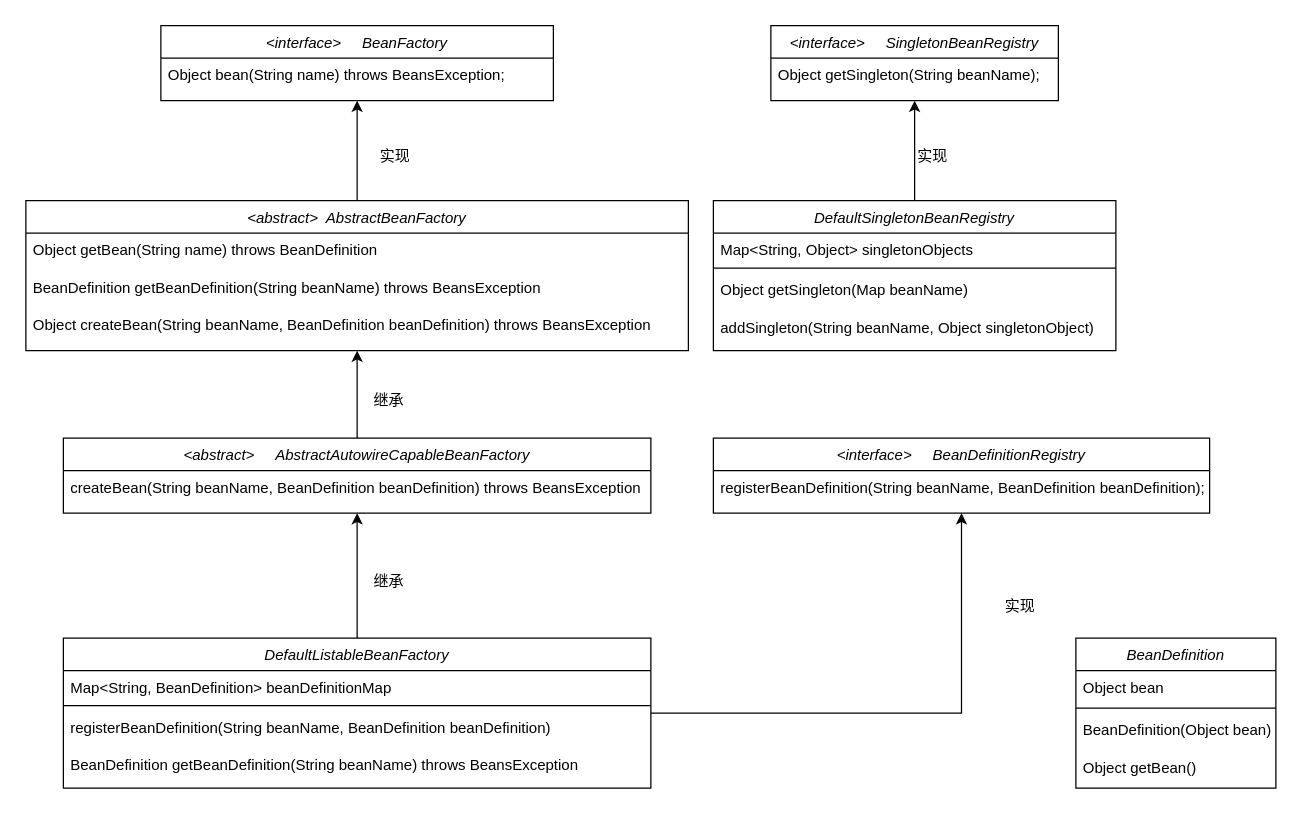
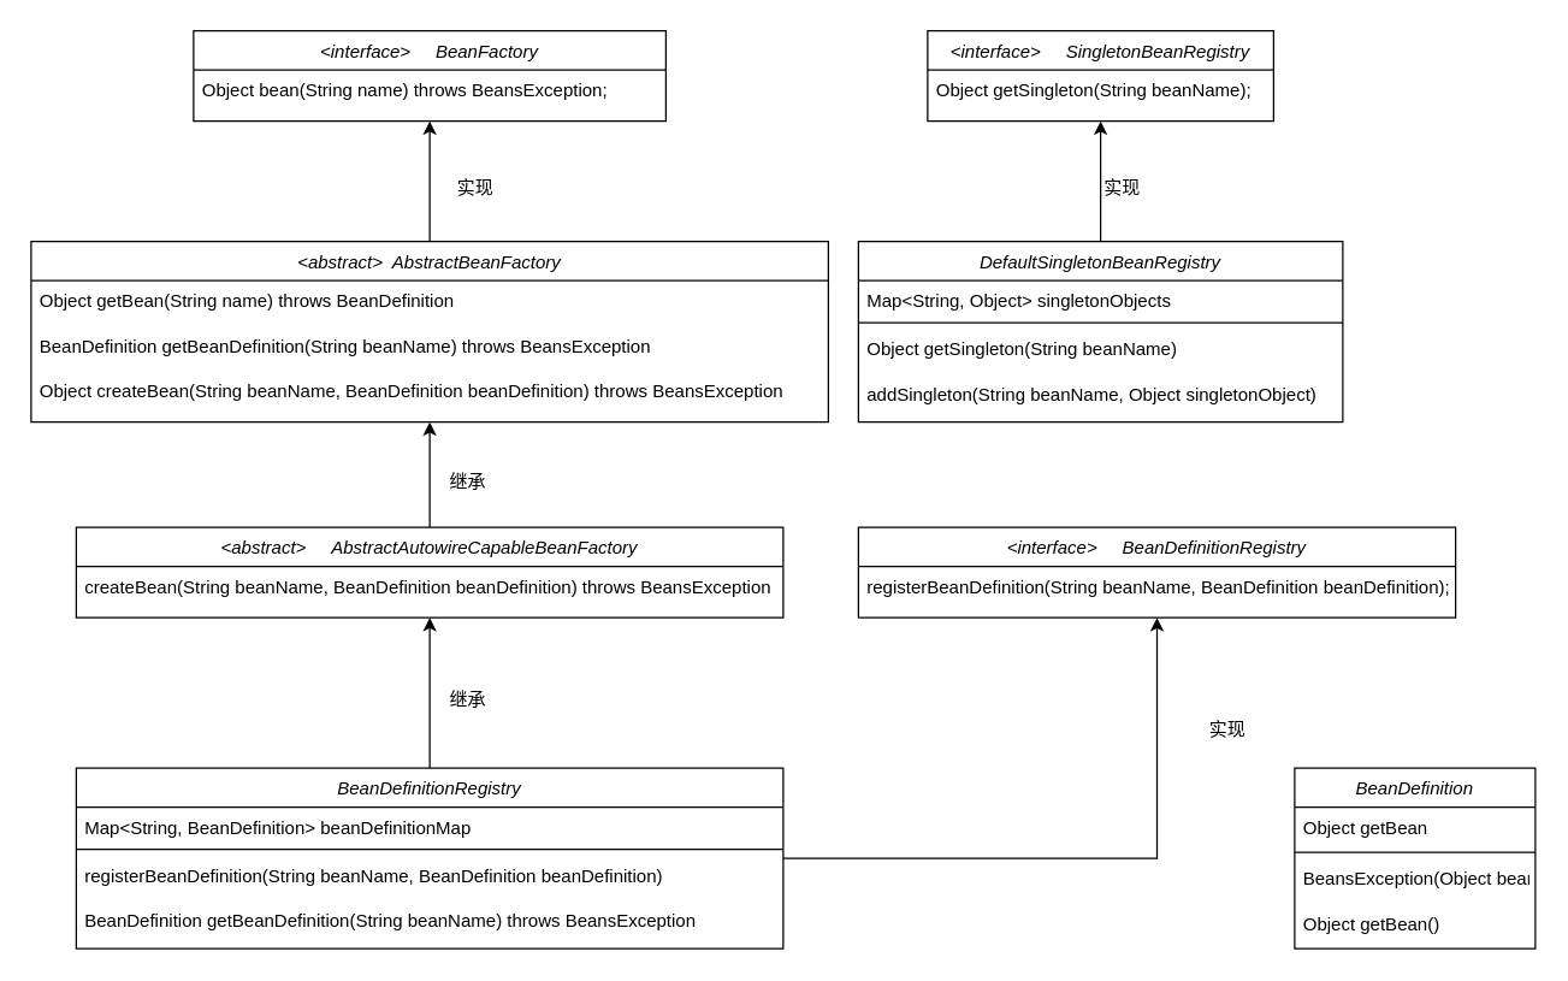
  <mxCell id="0" />
  <mxCell id="1" parent="0" />
  <mxCell id="2" value="BeanDefinition" style="swimlane;fontStyle=2;align=center;verticalAlign=top;childLayout=stackLayout;horizontal=1;startSize=26;horizontalStack=0;resizeParent=1;resizeLast=0;collapsible=1;marginBottom=0;rounded=0;shadow=0;strokeWidth=1;" parent="1" vertex="1"><mxGeometry x="860" y="510" width="160" height="120" as="geometry"><mxRectangle x="230" y="140" width="160" height="26" as="alternateBounds" /></mxGeometry></mxCell>
- <mxCell id="3" value="Object bean" style="text;align=left;verticalAlign=top;spacingLeft=4;spacingRight=4;overflow=hidden;rotatable=0;points=[[0,0.5],[1,0.5]];portConstraint=eastwest;" parent="2" vertex="1"><mxGeometry y="26" width="160" height="26" as="geometry" /></mxCell>
+ <mxCell id="3" value="Object getBean" style="text;align=left;verticalAlign=top;spacingLeft=4;spacingRight=4;overflow=hidden;rotatable=0;points=[[0,0.5],[1,0.5]];portConstraint=eastwest;" parent="2" vertex="1"><mxGeometry y="26" width="160" height="26" as="geometry" /></mxCell>
  <mxCell id="4" value="" style="line;html=1;strokeWidth=1;align=left;verticalAlign=middle;spacingTop=-1;spacingLeft=3;spacingRight=3;rotatable=0;labelPosition=right;points=[];portConstraint=eastwest;" parent="2" vertex="1"><mxGeometry y="52" width="160" height="8" as="geometry" /></mxCell>
- <mxCell id="5" value="BeanDefinition(Object bean) " style="text;align=left;verticalAlign=top;spacingLeft=4;spacingRight=4;overflow=hidden;rotatable=0;points=[[0,0.5],[1,0.5]];portConstraint=eastwest;" parent="2" vertex="1"><mxGeometry y="60" width="160" height="30" as="geometry" /></mxCell>
+ <mxCell id="5" value="BeansException(Object bean) " style="text;align=left;verticalAlign=top;spacingLeft=4;spacingRight=4;overflow=hidden;rotatable=0;points=[[0,0.5],[1,0.5]];portConstraint=eastwest;" parent="2" vertex="1"><mxGeometry y="60" width="160" height="30" as="geometry" /></mxCell>
  <mxCell id="6" value="Object getBean()" style="text;align=left;verticalAlign=top;spacingLeft=4;spacingRight=4;overflow=hidden;rotatable=0;points=[[0,0.5],[1,0.5]];portConstraint=eastwest;" parent="2" vertex="1"><mxGeometry y="90" width="160" height="30" as="geometry" /></mxCell>
  <mxCell id="7" value="&lt;interface&gt;     BeanFactory" style="swimlane;fontStyle=2;align=center;verticalAlign=top;childLayout=stackLayout;horizontal=1;startSize=26;horizontalStack=0;resizeParent=1;resizeLast=0;collapsible=1;marginBottom=0;rounded=0;shadow=0;strokeWidth=1;" parent="1" vertex="1"><mxGeometry x="128" y="20" width="314" height="60" as="geometry"><mxRectangle x="170" y="360" width="160" height="26" as="alternateBounds" /></mxGeometry></mxCell>
  <mxCell id="8" value="Object bean(String name) throws BeansException;" style="text;align=left;verticalAlign=top;spacingLeft=4;spacingRight=4;overflow=hidden;rotatable=0;points=[[0,0.5],[1,0.5]];portConstraint=eastwest;" parent="7" vertex="1"><mxGeometry y="26" width="314" height="30" as="geometry" /></mxCell>
  <mxCell id="9" value="&lt;interface&gt;     BeanDefinitionRegistry" style="swimlane;fontStyle=2;align=center;verticalAlign=top;childLayout=stackLayout;horizontal=1;startSize=26;horizontalStack=0;resizeParent=1;resizeLast=0;collapsible=1;marginBottom=0;rounded=0;shadow=0;strokeWidth=1;" vertex="1" parent="1"><mxGeometry x="570" y="350" width="397" height="60" as="geometry"><mxRectangle x="230" y="140" width="160" height="26" as="alternateBounds" /></mxGeometry></mxCell>
  <mxCell id="10" value="registerBeanDefinition(String beanName, BeanDefinition beanDefinition);" style="text;align=left;verticalAlign=top;spacingLeft=4;spacingRight=4;overflow=hidden;rotatable=0;points=[[0,0.5],[1,0.5]];portConstraint=eastwest;" vertex="1" parent="9"><mxGeometry y="26" width="397" height="24" as="geometry" /></mxCell>
  <mxCell id="11" value="&lt;interface&gt;     SingletonBeanRegistry" style="swimlane;fontStyle=2;align=center;verticalAlign=top;childLayout=stackLayout;horizontal=1;startSize=26;horizontalStack=0;resizeParent=1;resizeLast=0;collapsible=1;marginBottom=0;rounded=0;shadow=0;strokeWidth=1;" vertex="1" parent="1"><mxGeometry x="616" y="20" width="230" height="60" as="geometry"><mxRectangle x="230" y="140" width="160" height="26" as="alternateBounds" /></mxGeometry></mxCell>
  <mxCell id="12" value="Object getSingleton(String beanName);" style="text;align=left;verticalAlign=top;spacingLeft=4;spacingRight=4;overflow=hidden;rotatable=0;points=[[0,0.5],[1,0.5]];portConstraint=eastwest;" vertex="1" parent="11"><mxGeometry y="26" width="230" height="24" as="geometry" /></mxCell>
  <mxCell id="13" style="edgeStyle=orthogonalEdgeStyle;rounded=0;orthogonalLoop=1;jettySize=auto;html=1;" edge="1" parent="1" source="14" target="11"><mxGeometry relative="1" as="geometry"><mxPoint x="731" y="-30" as="targetPoint" /></mxGeometry></mxCell>
  <mxCell id="14" value="DefaultSingletonBeanRegistry" style="swimlane;fontStyle=2;align=center;verticalAlign=top;childLayout=stackLayout;horizontal=1;startSize=26;horizontalStack=0;resizeParent=1;resizeLast=0;collapsible=1;marginBottom=0;rounded=0;shadow=0;strokeWidth=1;" vertex="1" parent="1"><mxGeometry x="570" y="160" width="322" height="120" as="geometry"><mxRectangle x="230" y="140" width="160" height="26" as="alternateBounds" /></mxGeometry></mxCell>
  <mxCell id="15" value="Map&lt;String, Object&gt; singletonObjects" style="text;align=left;verticalAlign=top;spacingLeft=4;spacingRight=4;overflow=hidden;rotatable=0;points=[[0,0.5],[1,0.5]];portConstraint=eastwest;" vertex="1" parent="14"><mxGeometry y="26" width="322" height="24" as="geometry" /></mxCell>
  <mxCell id="16" value="" style="line;html=1;strokeWidth=1;align=left;verticalAlign=middle;spacingTop=-1;spacingLeft=3;spacingRight=3;rotatable=0;labelPosition=right;points=[];portConstraint=eastwest;" vertex="1" parent="14"><mxGeometry y="50" width="322" height="8" as="geometry" /></mxCell>
- <mxCell id="17" value="Object getSingleton(Map beanName)" style="text;align=left;verticalAlign=top;spacingLeft=4;spacingRight=4;overflow=hidden;rotatable=0;points=[[0,0.5],[1,0.5]];portConstraint=eastwest;" vertex="1" parent="14"><mxGeometry y="58" width="322" height="30" as="geometry" /></mxCell>
+ <mxCell id="17" value="Object getSingleton(String beanName)" style="text;align=left;verticalAlign=top;spacingLeft=4;spacingRight=4;overflow=hidden;rotatable=0;points=[[0,0.5],[1,0.5]];portConstraint=eastwest;" vertex="1" parent="14"><mxGeometry y="58" width="322" height="30" as="geometry" /></mxCell>
  <mxCell id="18" value="addSingleton(String beanName, Object singletonObject)" style="text;align=left;verticalAlign=top;spacingLeft=4;spacingRight=4;overflow=hidden;rotatable=0;points=[[0,0.5],[1,0.5]];portConstraint=eastwest;" vertex="1" parent="14"><mxGeometry y="88" width="322" height="30" as="geometry" /></mxCell>
  <mxCell id="19" style="edgeStyle=orthogonalEdgeStyle;rounded=0;orthogonalLoop=1;jettySize=auto;html=1;entryX=0.5;entryY=1;entryDx=0;entryDy=0;" edge="1" parent="1" source="20" target="7"><mxGeometry relative="1" as="geometry" /></mxCell>
  <mxCell id="20" value="&lt;abstract&gt;  AbstractBeanFactory" style="swimlane;fontStyle=2;align=center;verticalAlign=top;childLayout=stackLayout;horizontal=1;startSize=26;horizontalStack=0;resizeParent=1;resizeLast=0;collapsible=1;marginBottom=0;rounded=0;shadow=0;strokeWidth=1;" vertex="1" parent="1"><mxGeometry x="20" y="160" width="530" height="120" as="geometry"><mxRectangle x="230" y="140" width="160" height="26" as="alternateBounds" /></mxGeometry></mxCell>
  <mxCell id="21" value="Object getBean(String name) throws BeanDefinition" style="text;align=left;verticalAlign=top;spacingLeft=4;spacingRight=4;overflow=hidden;rotatable=0;points=[[0,0.5],[1,0.5]];portConstraint=eastwest;" vertex="1" parent="20"><mxGeometry y="26" width="530" height="30" as="geometry" /></mxCell>
  <mxCell id="22" value="BeanDefinition getBeanDefinition(String beanName) throws BeansException" style="text;align=left;verticalAlign=top;spacingLeft=4;spacingRight=4;overflow=hidden;rotatable=0;points=[[0,0.5],[1,0.5]];portConstraint=eastwest;" vertex="1" parent="20"><mxGeometry y="56" width="530" height="30" as="geometry" /></mxCell>
  <mxCell id="23" value="Object createBean(String beanName, BeanDefinition beanDefinition) throws BeansException" style="text;align=left;verticalAlign=top;spacingLeft=4;spacingRight=4;overflow=hidden;rotatable=0;points=[[0,0.5],[1,0.5]];portConstraint=eastwest;" vertex="1" parent="20"><mxGeometry y="86" width="530" height="30" as="geometry" /></mxCell>
  <mxCell id="24" style="edgeStyle=orthogonalEdgeStyle;rounded=0;orthogonalLoop=1;jettySize=auto;html=1;entryX=0.5;entryY=1;entryDx=0;entryDy=0;" edge="1" parent="1" source="25" target="20"><mxGeometry relative="1" as="geometry" /></mxCell>
  <mxCell id="25" value="&lt;abstract&gt;     AbstractAutowireCapableBeanFactory" style="swimlane;fontStyle=2;align=center;verticalAlign=top;childLayout=stackLayout;horizontal=1;startSize=26;horizontalStack=0;resizeParent=1;resizeLast=0;collapsible=1;marginBottom=0;rounded=0;shadow=0;strokeWidth=1;" vertex="1" parent="1"><mxGeometry x="50" y="350" width="470" height="60" as="geometry"><mxRectangle x="230" y="140" width="160" height="26" as="alternateBounds" /></mxGeometry></mxCell>
  <mxCell id="26" value="createBean(String beanName, BeanDefinition beanDefinition) throws BeansException" style="text;align=left;verticalAlign=top;spacingLeft=4;spacingRight=4;overflow=hidden;rotatable=0;points=[[0,0.5],[1,0.5]];portConstraint=eastwest;" vertex="1" parent="25"><mxGeometry y="26" width="470" height="24" as="geometry" /></mxCell>
  <mxCell id="27" style="edgeStyle=orthogonalEdgeStyle;rounded=0;orthogonalLoop=1;jettySize=auto;html=1;entryX=0.5;entryY=1;entryDx=0;entryDy=0;" edge="1" parent="1" source="29" target="25"><mxGeometry relative="1" as="geometry" /></mxCell>
  <mxCell id="28" style="edgeStyle=orthogonalEdgeStyle;rounded=0;orthogonalLoop=1;jettySize=auto;html=1;entryX=0.5;entryY=1;entryDx=0;entryDy=0;" edge="1" parent="1" source="29" target="9"><mxGeometry relative="1" as="geometry" /></mxCell>
- <mxCell id="29" value="DefaultListableBeanFactory" style="swimlane;fontStyle=2;align=center;verticalAlign=top;childLayout=stackLayout;horizontal=1;startSize=26;horizontalStack=0;resizeParent=1;resizeLast=0;collapsible=1;marginBottom=0;rounded=0;shadow=0;strokeWidth=1;" vertex="1" parent="1"><mxGeometry x="50" y="510" width="470" height="120" as="geometry"><mxRectangle x="230" y="140" width="160" height="26" as="alternateBounds" /></mxGeometry></mxCell>
+ <mxCell id="29" value="BeanDefinitionRegistry" style="swimlane;fontStyle=2;align=center;verticalAlign=top;childLayout=stackLayout;horizontal=1;startSize=26;horizontalStack=0;resizeParent=1;resizeLast=0;collapsible=1;marginBottom=0;rounded=0;shadow=0;strokeWidth=1;" vertex="1" parent="1"><mxGeometry x="50" y="510" width="470" height="120" as="geometry"><mxRectangle x="230" y="140" width="160" height="26" as="alternateBounds" /></mxGeometry></mxCell>
  <mxCell id="30" value="Map&lt;String, BeanDefinition&gt; beanDefinitionMap " style="text;align=left;verticalAlign=top;spacingLeft=4;spacingRight=4;overflow=hidden;rotatable=0;points=[[0,0.5],[1,0.5]];portConstraint=eastwest;" vertex="1" parent="29"><mxGeometry y="26" width="470" height="24" as="geometry" /></mxCell>
  <mxCell id="31" value="" style="line;html=1;strokeWidth=1;align=left;verticalAlign=middle;spacingTop=-1;spacingLeft=3;spacingRight=3;rotatable=0;labelPosition=right;points=[];portConstraint=eastwest;" vertex="1" parent="29"><mxGeometry y="50" width="470" height="8" as="geometry" /></mxCell>
  <mxCell id="32" value="registerBeanDefinition(String beanName, BeanDefinition beanDefinition)" style="text;align=left;verticalAlign=top;spacingLeft=4;spacingRight=4;overflow=hidden;rotatable=0;points=[[0,0.5],[1,0.5]];portConstraint=eastwest;" vertex="1" parent="29"><mxGeometry y="58" width="470" height="30" as="geometry" /></mxCell>
  <mxCell id="33" value="BeanDefinition getBeanDefinition(String beanName) throws BeansException" style="text;align=left;verticalAlign=top;spacingLeft=4;spacingRight=4;overflow=hidden;rotatable=0;points=[[0,0.5],[1,0.5]];portConstraint=eastwest;" vertex="1" parent="29"><mxGeometry y="88" width="470" height="30" as="geometry" /></mxCell>
  <mxCell id="34" value="实现" style="text;html=1;align=center;verticalAlign=middle;resizable=0;points=[];autosize=1;strokeColor=none;fillColor=none;" vertex="1" parent="1"><mxGeometry x="720" y="110" width="50" height="30" as="geometry" /></mxCell>
  <mxCell id="35" value="实现" style="text;html=1;align=center;verticalAlign=middle;resizable=0;points=[];autosize=1;strokeColor=none;fillColor=none;" vertex="1" parent="1"><mxGeometry x="290" y="110" width="50" height="30" as="geometry" /></mxCell>
  <mxCell id="36" value="继承" style="text;html=1;align=center;verticalAlign=middle;resizable=0;points=[];autosize=1;strokeColor=none;fillColor=none;" vertex="1" parent="1"><mxGeometry x="285" y="305" width="50" height="30" as="geometry" /></mxCell>
  <mxCell id="37" value="继承" style="text;html=1;align=center;verticalAlign=middle;resizable=0;points=[];autosize=1;strokeColor=none;fillColor=none;" vertex="1" parent="1"><mxGeometry x="285" y="450" width="50" height="30" as="geometry" /></mxCell>
  <mxCell id="38" value="实现" style="text;html=1;align=center;verticalAlign=middle;resizable=0;points=[];autosize=1;strokeColor=none;fillColor=none;" vertex="1" parent="1"><mxGeometry x="790" y="470" width="50" height="30" as="geometry" /></mxCell>
